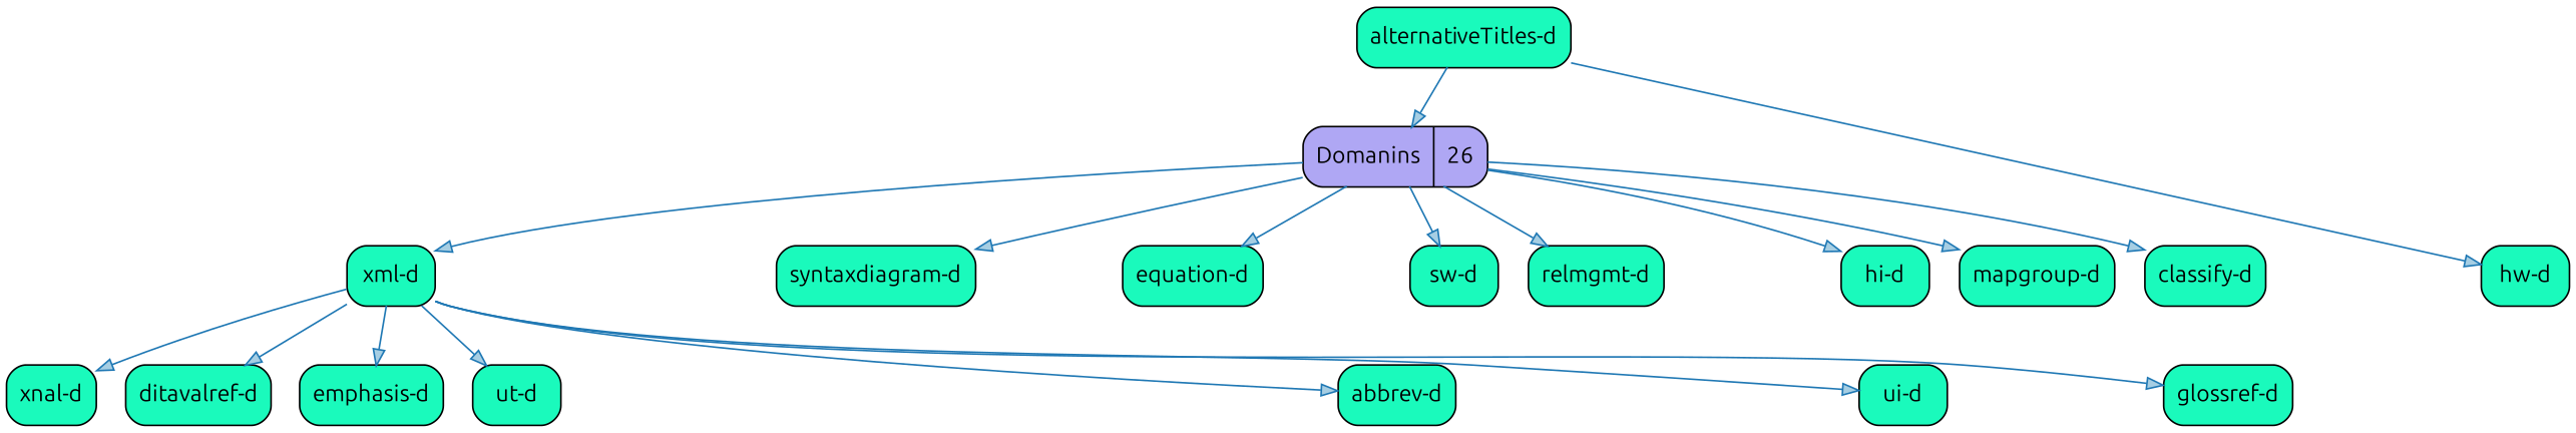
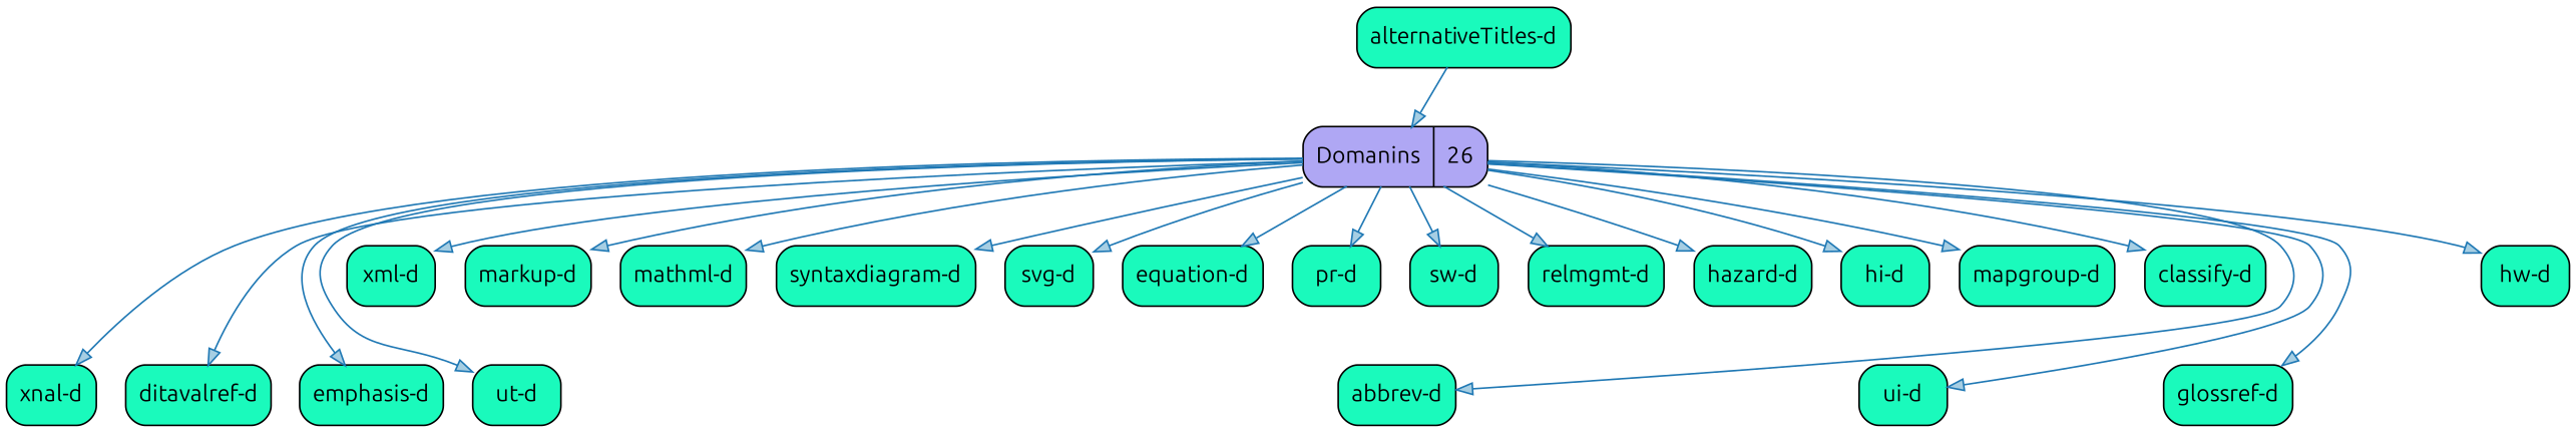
  strict digraph {
    fontname=Ubuntu
    node [fillcolor="#1AFABC" fontname=Ubuntu shape=Mrecord style=filled]
    edge [color="#1f78b4" fillcolor="#a6cee3" fontname=Ubuntu]
    n1 [fillcolor="#AFA7F4" label="Domanins | 26"]
    n2 [label="abbrev-d"]
+   n3 [label="markup-d"]
+   n4 [label="mathml-d"]
    n5 [label="syntaxdiagram-d"]
    n6 [label="hw-d"]
+   n7 [label="svg-d"]
    n8 [label="ui-d"]
    n9 [label="equation-d"]
+   n10 [label="pr-d"]
    n11 [label="xml-d"]
    n12 [label="glossref-d"]
    n13 [label="sw-d"]
    n14 [label="relmgmt-d"]
    n15 [label="xnal-d"]
    n16 [label="ditavalref-d"]
+   n17 [label="hazard-d"]
    n18 [label="emphasis-d"]
    n19 [label="hi-d"]
    n20 [label="mapgroup-d"]
    n21 [label="ut-d"]
    n22 [label="classify-d"]
    n23 [label="alternativeTitles-d"]
-   n11 -> n2
+   n1 -> n2
+   n1 -> n3
+   n1 -> n4
    n1 -> n5
-   n23 -> n6
-   n11 -> n8
+   n1 -> n6
+   n1 -> n7
+   n1 -> n8
    n1 -> n9
+   n1 -> n10
    n1 -> n11
-   n11 -> n12
+   n1 -> n12
    n1 -> n13
    n1 -> n14
-   n11 -> n15
-   n11 -> n16
-   n11 -> n18
+   n1 -> n15
+   n1 -> n16
+   n1 -> n17
+   n1 -> n18
    n1 -> n19
    n1 -> n20
-   n11 -> n21
+   n1 -> n21
    n1 -> n22
    n23 -> n1
  }
